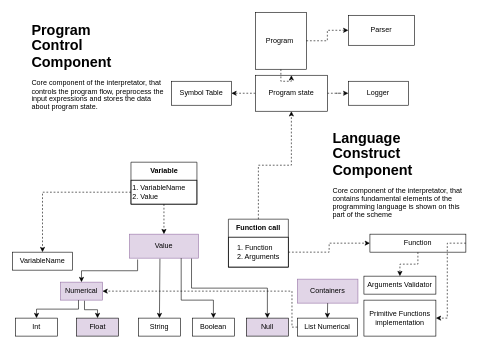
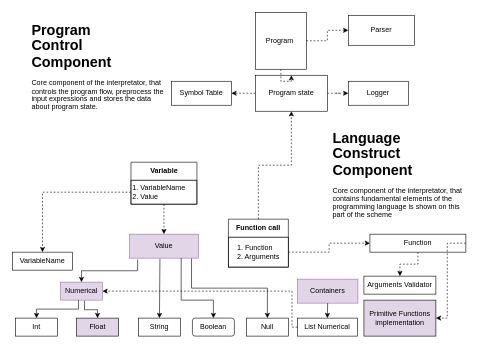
  <mxCell id="0" />
  <mxCell id="1" parent="0" />
  <mxCell id="2" value="Int" style="rounded=0;whiteSpace=wrap;html=1;" vertex="1" parent="1"><mxGeometry x="25" y="530" width="70" height="30" as="geometry" /></mxCell>
  <mxCell id="3" value="Float" style="rounded=0;whiteSpace=wrap;html=1;fillColor=#e1d5e7;" vertex="1" parent="1"><mxGeometry x="126.75" y="530" width="70" height="30" as="geometry" /></mxCell>
  <mxCell id="4" value="String" style="rounded=0;whiteSpace=wrap;html=1;" vertex="1" parent="1"><mxGeometry x="230" y="530" width="70" height="30" as="geometry" /></mxCell>
- <mxCell id="5" value="Boolean" style="rounded=0;whiteSpace=wrap;html=1;" vertex="1" parent="1"><mxGeometry x="320" y="530" width="70" height="30" as="geometry" /></mxCell>
- <mxCell id="6" value="Null" style="rounded=0;whiteSpace=wrap;html=1;fillColor=#e1d5e7;" vertex="1" parent="1"><mxGeometry x="410" y="530" width="70" height="30" as="geometry" /></mxCell>
+ <mxCell id="5" value="Boolean" style="whiteSpace=wrap;html=1;rounded=1;" vertex="1" parent="1"><mxGeometry x="320" y="530" width="70" height="30" as="geometry" /></mxCell>
+ <mxCell id="6" value="Null" style="rounded=0;whiteSpace=wrap;html=1;" vertex="1" parent="1"><mxGeometry x="410" y="530" width="70" height="30" as="geometry" /></mxCell>
  <mxCell id="7" value="Numerical" style="rounded=0;whiteSpace=wrap;html=1;fillColor=#e1d5e7;strokeColor=#9673a6;" vertex="1" parent="1"><mxGeometry x="100" y="470" width="70" height="30" as="geometry" /></mxCell>
  <mxCell id="8" value="" style="endArrow=classic;html=1;rounded=0;entryX=0.5;entryY=0;entryDx=0;entryDy=0;edgeStyle=elbowEdgeStyle;elbow=vertical;" edge="1" parent="1" target="2"><mxGeometry width="50" height="50" relative="1" as="geometry"><mxPoint x="130" y="500" as="sourcePoint" /><mxPoint x="180" y="450" as="targetPoint" /></mxGeometry></mxCell>
  <mxCell id="9" value="" style="endArrow=classic;html=1;rounded=0;entryX=0.5;entryY=0;entryDx=0;entryDy=0;edgeStyle=elbowEdgeStyle;elbow=vertical;" edge="1" parent="1" target="3"><mxGeometry width="50" height="50" relative="1" as="geometry"><mxPoint x="140" y="501" as="sourcePoint" /><mxPoint x="170" y="530" as="targetPoint" /></mxGeometry></mxCell>
  <mxCell id="10" value="Value" style="rounded=0;whiteSpace=wrap;html=1;labelBackgroundColor=none;fillColor=#e1d5e7;strokeColor=#9673a6;" vertex="1" parent="1"><mxGeometry x="215" y="390" width="115" height="40" as="geometry" /></mxCell>
  <mxCell id="11" value="" style="endArrow=classic;html=1;rounded=0;exitX=0.118;exitY=1.055;exitDx=0;exitDy=0;entryX=0.5;entryY=0;entryDx=0;entryDy=0;edgeStyle=elbowEdgeStyle;elbow=vertical;exitPerimeter=0;" edge="1" parent="1" source="10" target="7"><mxGeometry width="50" height="50" relative="1" as="geometry"><mxPoint x="380" y="510" as="sourcePoint" /><mxPoint x="430" y="460" as="targetPoint" /></mxGeometry></mxCell>
  <mxCell id="12" value="" style="endArrow=classic;html=1;rounded=0;entryX=0.5;entryY=0;entryDx=0;entryDy=0;exitX=0.442;exitY=1.025;exitDx=0;exitDy=0;exitPerimeter=0;" edge="1" parent="1" source="10" target="4"><mxGeometry width="50" height="50" relative="1" as="geometry"><mxPoint x="265" y="430" as="sourcePoint" /><mxPoint x="430" y="460" as="targetPoint" /></mxGeometry></mxCell>
  <mxCell id="13" value="" style="endArrow=classic;html=1;rounded=0;exitX=0.75;exitY=1;exitDx=0;exitDy=0;entryX=0.5;entryY=0;entryDx=0;entryDy=0;edgeStyle=orthogonalEdgeStyle;" edge="1" parent="1" source="10" target="5"><mxGeometry width="50" height="50" relative="1" as="geometry"><mxPoint x="380" y="510" as="sourcePoint" /><mxPoint x="430" y="460" as="targetPoint" /><Array as="points"><mxPoint x="301" y="500" /><mxPoint x="355" y="500" /></Array></mxGeometry></mxCell>
  <mxCell id="14" value="" style="endArrow=classic;html=1;rounded=0;edgeStyle=elbowEdgeStyle;elbow=vertical;exitX=0.9;exitY=1.015;exitDx=0;exitDy=0;exitPerimeter=0;" edge="1" parent="1" source="10"><mxGeometry width="50" height="50" relative="1" as="geometry"><mxPoint x="306" y="440" as="sourcePoint" /><mxPoint x="445" y="530" as="targetPoint" /></mxGeometry></mxCell>
  <mxCell id="15" value="Containers" style="rounded=0;whiteSpace=wrap;html=1;fillColor=#e1d5e7;strokeColor=#9673a6;" vertex="1" parent="1"><mxGeometry x="495" y="465" width="101" height="40" as="geometry" /></mxCell>
  <mxCell id="16" value="" style="endArrow=classic;html=1;rounded=0;exitX=0.5;exitY=1;exitDx=0;exitDy=0;entryX=0.5;entryY=0;entryDx=0;entryDy=0;" edge="1" parent="1" source="15" target="17"><mxGeometry width="50" height="50" relative="1" as="geometry"><mxPoint x="367.5" y="410" as="sourcePoint" /><mxPoint x="540.5" y="520" as="targetPoint" /></mxGeometry></mxCell>
  <mxCell id="17" value="List Numerical" style="rounded=0;whiteSpace=wrap;html=1;" vertex="1" parent="1"><mxGeometry x="495" y="530" width="100" height="30" as="geometry" /></mxCell>
  <mxCell id="18" value="" style="edgeStyle=orthogonalEdgeStyle;rounded=0;orthogonalLoop=1;jettySize=auto;html=1;dashed=1;" edge="1" parent="1" source="19" target="28"><mxGeometry relative="1" as="geometry" /></mxCell>
  <mxCell id="19" value="1. VariableName&lt;div&gt;2. Value&lt;/div&gt;" style="rounded=0;whiteSpace=wrap;html=1;align=left;" vertex="1" parent="1"><mxGeometry x="217.5" y="300" width="110" height="40" as="geometry" /></mxCell>
  <mxCell id="20" value="" style="edgeStyle=orthogonalEdgeStyle;rounded=0;orthogonalLoop=1;jettySize=auto;html=1;dashed=1;" edge="1" parent="1" source="21" target="26"><mxGeometry relative="1" as="geometry" /></mxCell>
  <mxCell id="21" value="Function" style="rounded=0;whiteSpace=wrap;html=1;" vertex="1" parent="1"><mxGeometry x="616" y="390" width="160" height="30" as="geometry" /></mxCell>
  <mxCell id="22" value="" style="edgeStyle=orthogonalEdgeStyle;rounded=0;orthogonalLoop=1;jettySize=auto;html=1;dashed=1;" edge="1" parent="1" source="23" target="21"><mxGeometry relative="1" as="geometry" /></mxCell>
  <mxCell id="23" value="&lt;div style=&quot;text-align: left;&quot;&gt;&lt;span style=&quot;background-color: initial;&quot;&gt;1. Function&lt;/span&gt;&lt;/div&gt;2. Arguments" style="rounded=0;whiteSpace=wrap;html=1;" vertex="1" parent="1"><mxGeometry x="380" y="395" width="100" height="50" as="geometry" /></mxCell>
  <mxCell id="24" value="" style="endArrow=classic;html=1;rounded=0;exitX=0.5;exitY=1;exitDx=0;exitDy=0;entryX=0.5;entryY=0;entryDx=0;entryDy=0;dashed=1;" edge="1" parent="1" source="19" target="10"><mxGeometry width="50" height="50" relative="1" as="geometry"><mxPoint x="390" y="360" as="sourcePoint" /><mxPoint x="440" y="310" as="targetPoint" /></mxGeometry></mxCell>
  <mxCell id="25" value="" style="endArrow=classic;html=1;rounded=0;exitX=0;exitY=0.5;exitDx=0;exitDy=0;dashed=1;edgeStyle=elbowEdgeStyle;entryX=1;entryY=0.5;entryDx=0;entryDy=0;" edge="1" parent="1" source="17" target="7"><mxGeometry width="50" height="50" relative="1" as="geometry"><mxPoint x="468.5" y="545" as="sourcePoint" /><mxPoint x="146" y="490" as="targetPoint" /><Array as="points"><mxPoint x="486" y="520" /></Array></mxGeometry></mxCell>
  <mxCell id="26" value="&lt;div&gt;&lt;br&gt;&lt;/div&gt;Arguments Validator&lt;div&gt;&lt;br&gt;&lt;/div&gt;" style="rounded=0;whiteSpace=wrap;html=1;" vertex="1" parent="1"><mxGeometry x="606" y="460" width="120" height="30" as="geometry" /></mxCell>
  <mxCell id="27" value="Function call" style="swimlane;whiteSpace=wrap;html=1;startSize=30;" vertex="1" parent="1"><mxGeometry x="380" y="365" width="100" height="80" as="geometry"><mxRectangle x="644" y="240" width="110" height="30" as="alternateBounds" /></mxGeometry></mxCell>
  <mxCell id="28" value="VariableName" style="rounded=0;whiteSpace=wrap;html=1;" vertex="1" parent="1"><mxGeometry x="20" y="420" width="100" height="30" as="geometry" /></mxCell>
  <mxCell id="29" value="Variable" style="swimlane;whiteSpace=wrap;html=1;startSize=30;" vertex="1" parent="1"><mxGeometry x="217.5" y="270" width="110" height="70" as="geometry" /></mxCell>
  <mxCell id="30" value="&lt;h1 style=&quot;margin-top: 0px; line-height: 110%;&quot;&gt;Language Construct Component&lt;/h1&gt;&lt;p style=&quot;line-height: 110%;&quot;&gt;Core component of the interpretator, that contains fundamental elements of the programming language is shown on this part of the scheme&lt;/p&gt;" style="text;html=1;whiteSpace=wrap;overflow=hidden;rounded=0;align=left;verticalAlign=top;textShadow=0;" vertex="1" parent="1"><mxGeometry x="551.5" y="210" width="229" height="170" as="geometry" /></mxCell>
- <mxCell id="31" value="Primitive Functions implementation" style="rounded=0;whiteSpace=wrap;html=1;" vertex="1" parent="1"><mxGeometry x="606" y="500" width="120" height="60" as="geometry" /></mxCell>
+ <mxCell id="31" value="Primitive Functions implementation" style="rounded=0;whiteSpace=wrap;html=1;fillColor=#e1d5e7;" vertex="1" parent="1"><mxGeometry x="606" y="500" width="120" height="60" as="geometry" /></mxCell>
  <mxCell id="32" value="" style="endArrow=classic;html=1;rounded=0;exitX=1;exitY=0.5;exitDx=0;exitDy=0;entryX=1;entryY=0.5;entryDx=0;entryDy=0;edgeStyle=orthogonalEdgeStyle;dashed=1;" edge="1" parent="1" source="21" target="31"><mxGeometry width="50" height="50" relative="1" as="geometry"><mxPoint x="716" y="410" as="sourcePoint" /><mxPoint x="766" y="360" as="targetPoint" /><Array as="points"><mxPoint x="745" y="405" /><mxPoint x="745" y="530" /></Array></mxGeometry></mxCell>
  <mxCell id="33" value="" style="edgeStyle=orthogonalEdgeStyle;rounded=0;orthogonalLoop=1;jettySize=auto;html=1;dashed=1;" edge="1" parent="1" source="35" target="36"><mxGeometry relative="1" as="geometry" /></mxCell>
  <mxCell id="34" value="" style="edgeStyle=orthogonalEdgeStyle;rounded=0;orthogonalLoop=1;jettySize=auto;html=1;dashed=1;" edge="1" parent="1" source="35" target="37"><mxGeometry relative="1" as="geometry" /></mxCell>
  <mxCell id="35" value="Program state" style="rounded=0;whiteSpace=wrap;html=1;" vertex="1" parent="1"><mxGeometry x="425" y="125" width="120" height="60" as="geometry" /></mxCell>
  <mxCell id="36" value="Symbol Table" style="whiteSpace=wrap;html=1;rounded=0;" vertex="1" parent="1"><mxGeometry x="285" y="135" width="100" height="40" as="geometry" /></mxCell>
  <mxCell id="37" value="Logger" style="whiteSpace=wrap;html=1;rounded=0;" vertex="1" parent="1"><mxGeometry x="580" y="135" width="100" height="40" as="geometry" /></mxCell>
  <mxCell id="38" value="" style="endArrow=classic;html=1;rounded=0;entryX=0.5;entryY=1;entryDx=0;entryDy=0;exitX=0.5;exitY=0;exitDx=0;exitDy=0;dashed=1;edgeStyle=orthogonalEdgeStyle;" edge="1" parent="1" source="27" target="35"><mxGeometry width="50" height="50" relative="1" as="geometry"><mxPoint x="405" y="220" as="sourcePoint" /><mxPoint x="455" y="170" as="targetPoint" /></mxGeometry></mxCell>
  <mxCell id="39" value="" style="edgeStyle=orthogonalEdgeStyle;rounded=0;orthogonalLoop=1;jettySize=auto;html=1;entryX=0.5;entryY=0;entryDx=0;entryDy=0;dashed=1;" edge="1" parent="1" source="40" target="35"><mxGeometry relative="1" as="geometry"><mxPoint x="570" y="-10" as="targetPoint" /></mxGeometry></mxCell>
  <mxCell id="40" value="Program&amp;nbsp;" style="rounded=0;whiteSpace=wrap;html=1;" vertex="1" parent="1"><mxGeometry x="425" y="20" width="85" height="95" as="geometry" /></mxCell>
  <mxCell id="41" value="" style="endArrow=classic;html=1;rounded=0;exitX=1;exitY=0.5;exitDx=0;exitDy=0;edgeStyle=orthogonalEdgeStyle;dashed=1;entryX=0;entryY=0.5;entryDx=0;entryDy=0;" edge="1" parent="1" source="40" target="42"><mxGeometry width="50" height="50" relative="1" as="geometry"><mxPoint x="545" y="25" as="sourcePoint" /><mxPoint x="620" y="20" as="targetPoint" /></mxGeometry></mxCell>
  <mxCell id="42" value="Parser" style="rounded=0;whiteSpace=wrap;html=1;" vertex="1" parent="1"><mxGeometry x="580" y="25" width="110" height="50" as="geometry" /></mxCell>
  <mxCell id="43" value="&lt;h1 style=&quot;margin-top: 0px; line-height: 110%;&quot;&gt;Program&amp;nbsp; &amp;nbsp; &lt;br&gt;Control&amp;nbsp; Component&lt;/h1&gt;&lt;p style=&quot;line-height: 110%;&quot;&gt;Core component of the interpretator, that controls the program flow, preprocess the input expressions and stores the data about program state.&amp;nbsp;&lt;/p&gt;" style="text;html=1;whiteSpace=wrap;overflow=hidden;rounded=0;align=left;verticalAlign=top;textShadow=0;" vertex="1" parent="1"><mxGeometry x="50" y="30" width="223.5" height="170" as="geometry" /></mxCell>
